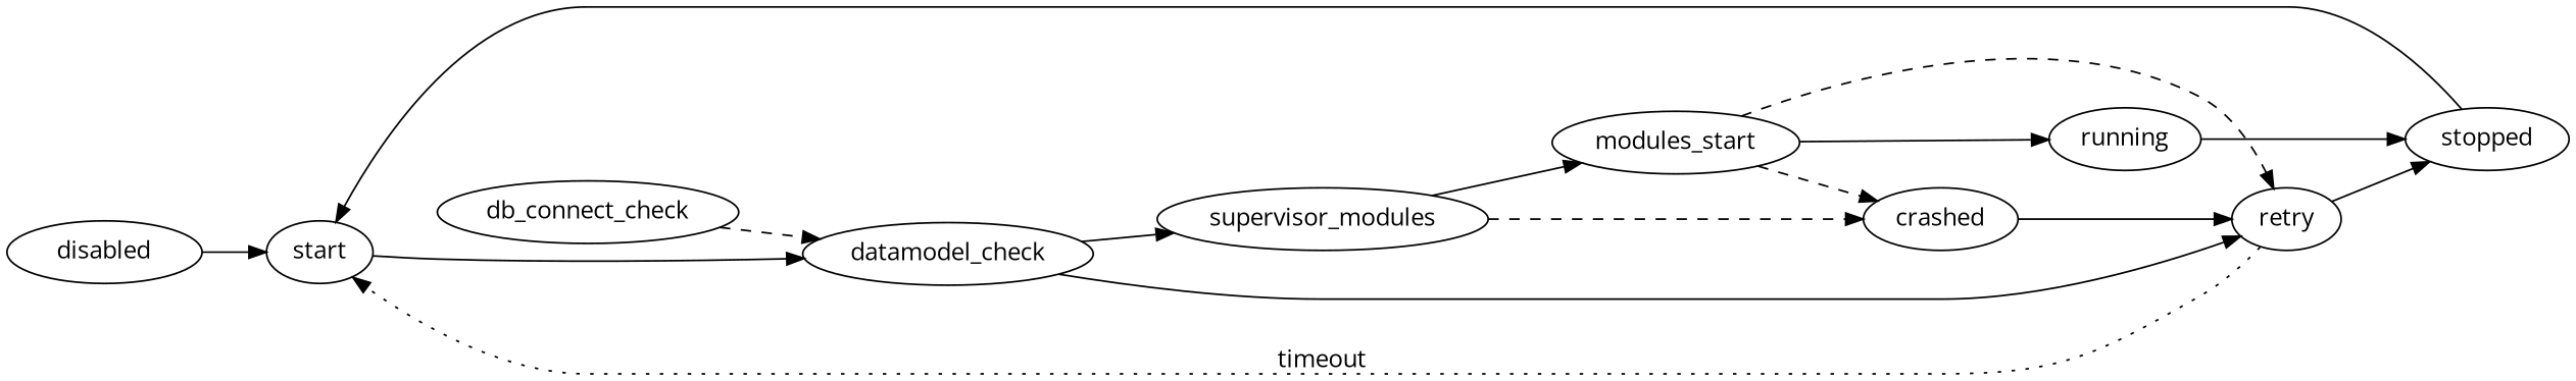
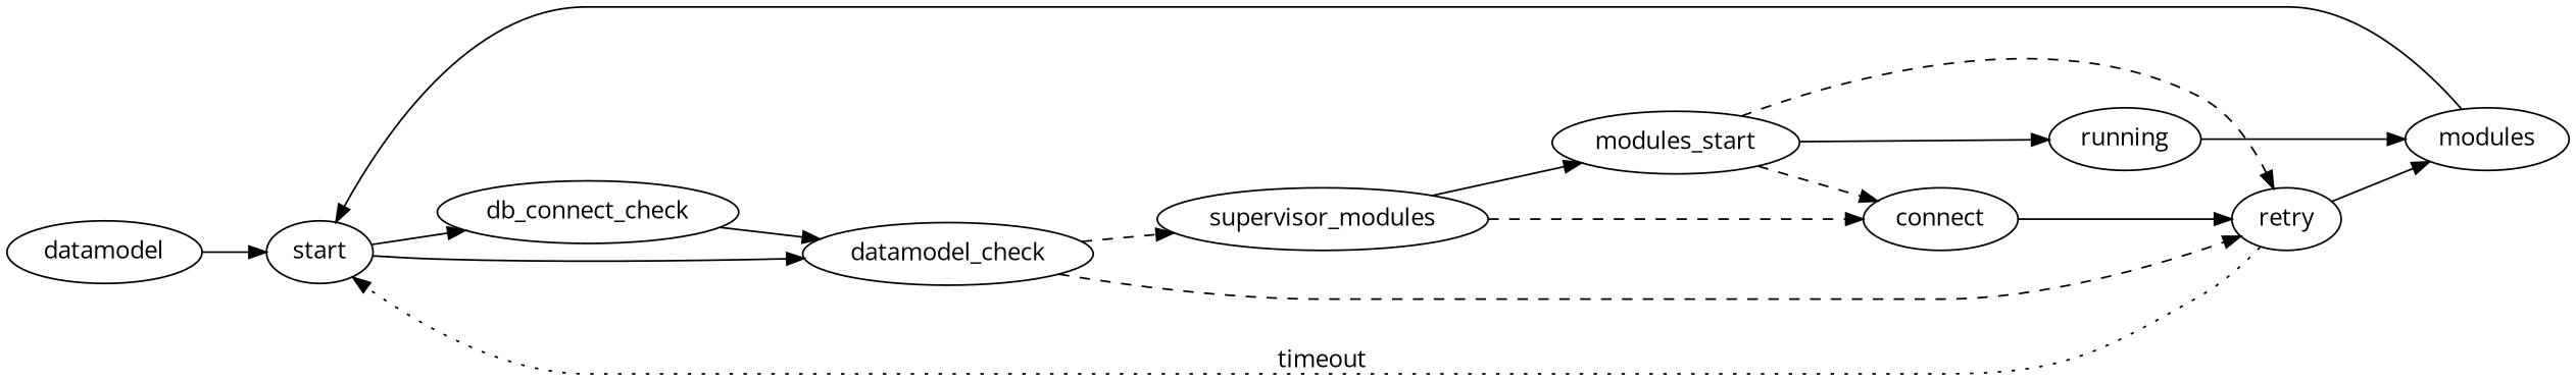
  digraph {
    fontname="Open Sans"
    rankdir=LR
    node [fontname="Open Sans"]
    edge [fontname="Open Sans"]
-   disabled
+   disabled [label=datamodel]
    start
    db_connect_check
    datamodel_check
-   stopped
+   stopped [label=modules]
    retry
    n7 [label=supervisor_modules]
    modules_start
-   crashed
+   crashed [label=connect]
    running
    disabled -> start
+   start -> db_connect_check
    start -> datamodel_check
-   db_connect_check -> datamodel_check [style=dashed]
-   datamodel_check -> retry [style=solid]
-   datamodel_check -> n7
+   db_connect_check -> datamodel_check
+   datamodel_check -> retry [style=dashed]
+   datamodel_check -> n7 [style=dashed]
    stopped -> start
    retry -> start [label=timeout style=dotted]
    retry -> stopped
    n7 -> modules_start
    n7 -> crashed [style=dashed]
    modules_start -> retry [style=dashed]
    modules_start -> crashed [style=dashed]
    modules_start -> running
    crashed -> retry
    running -> stopped
  }
